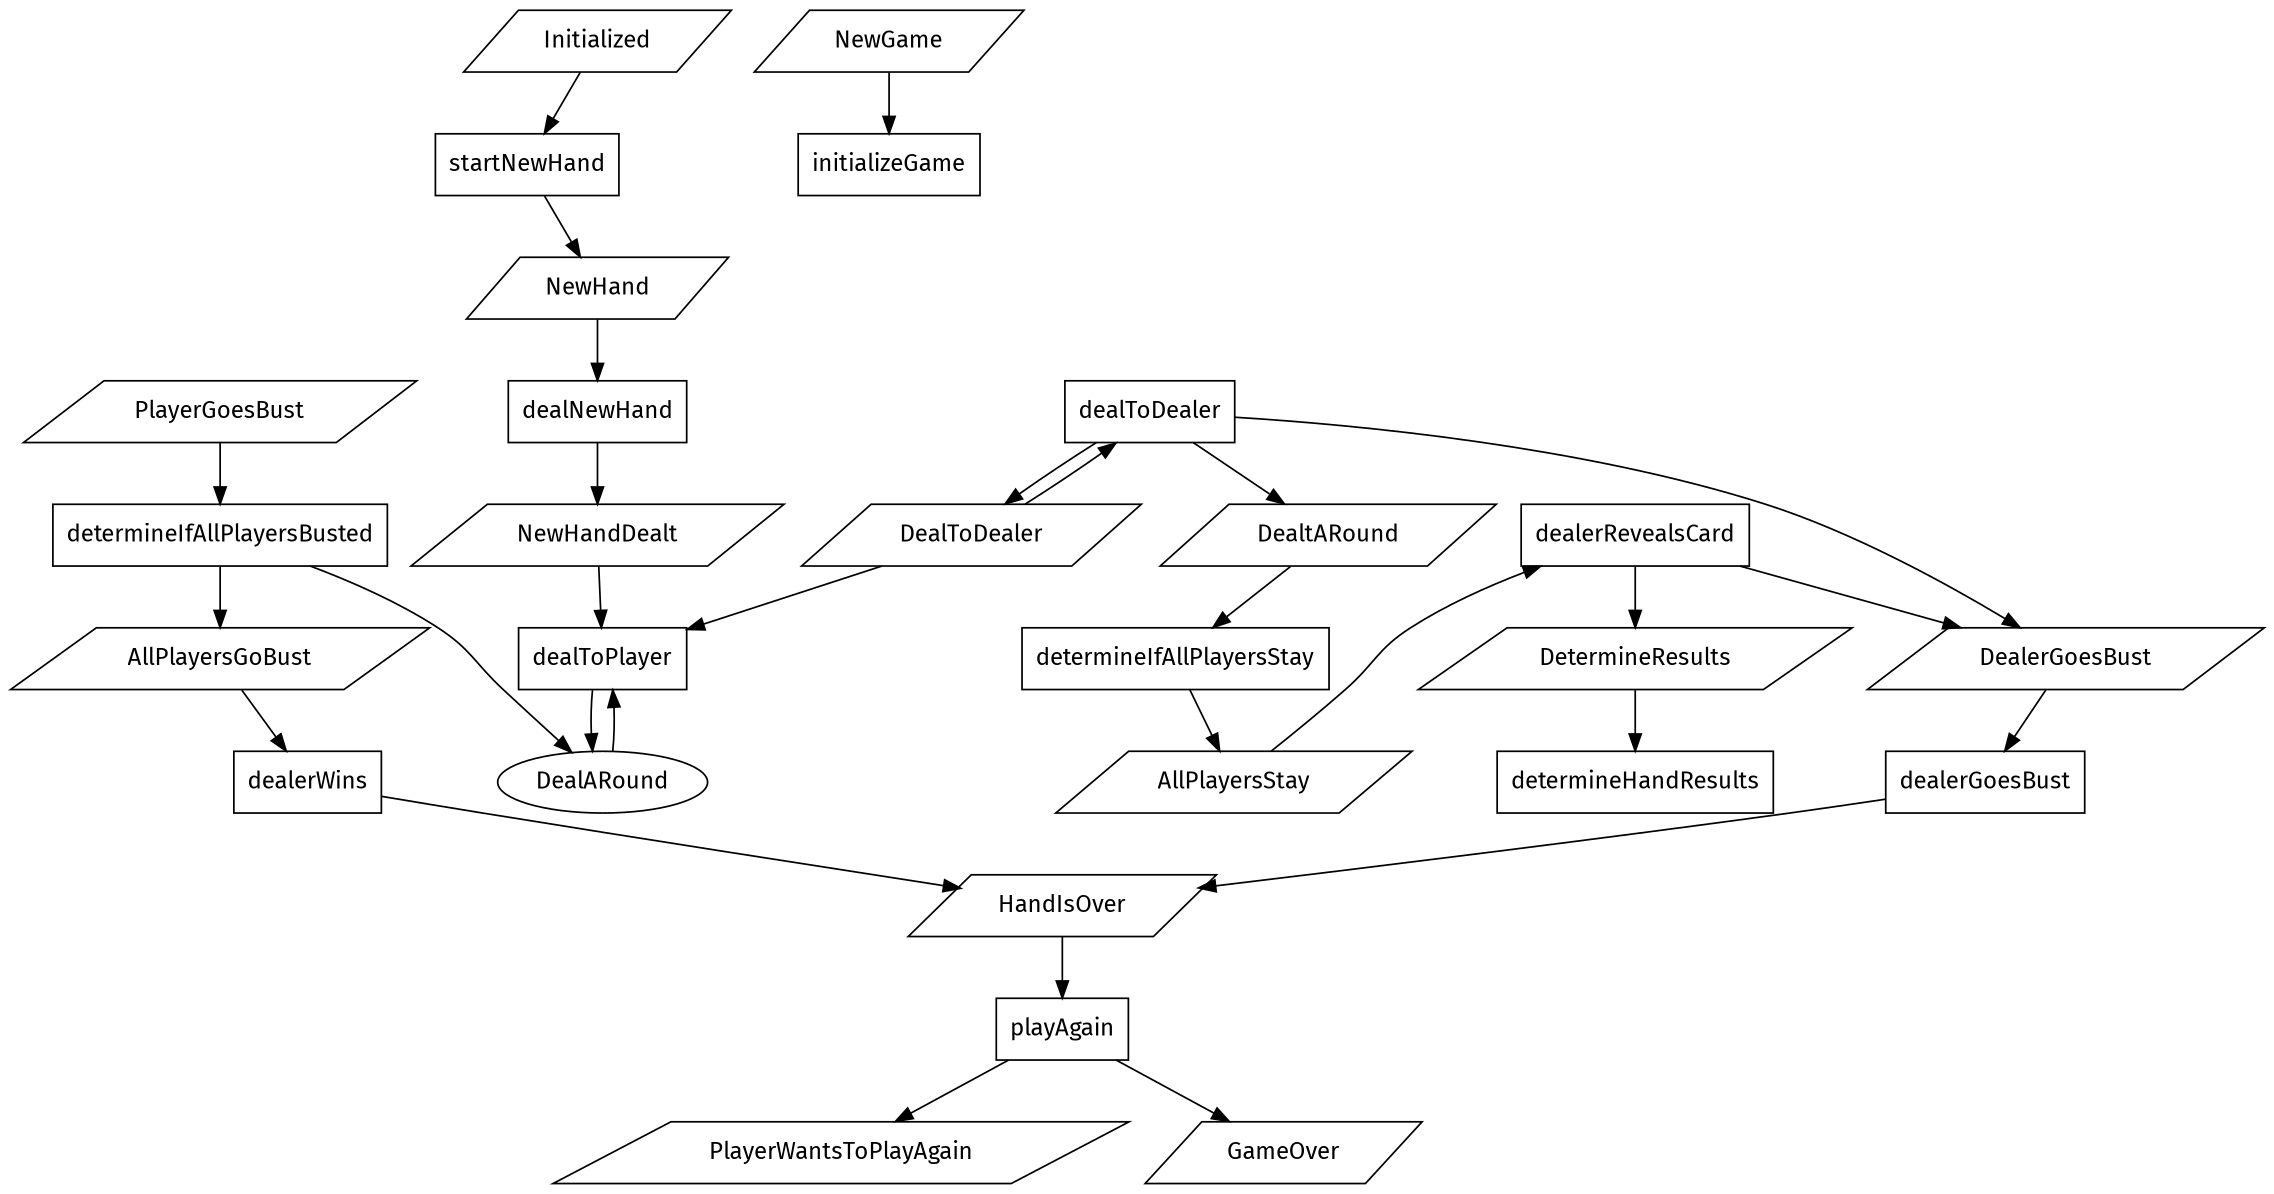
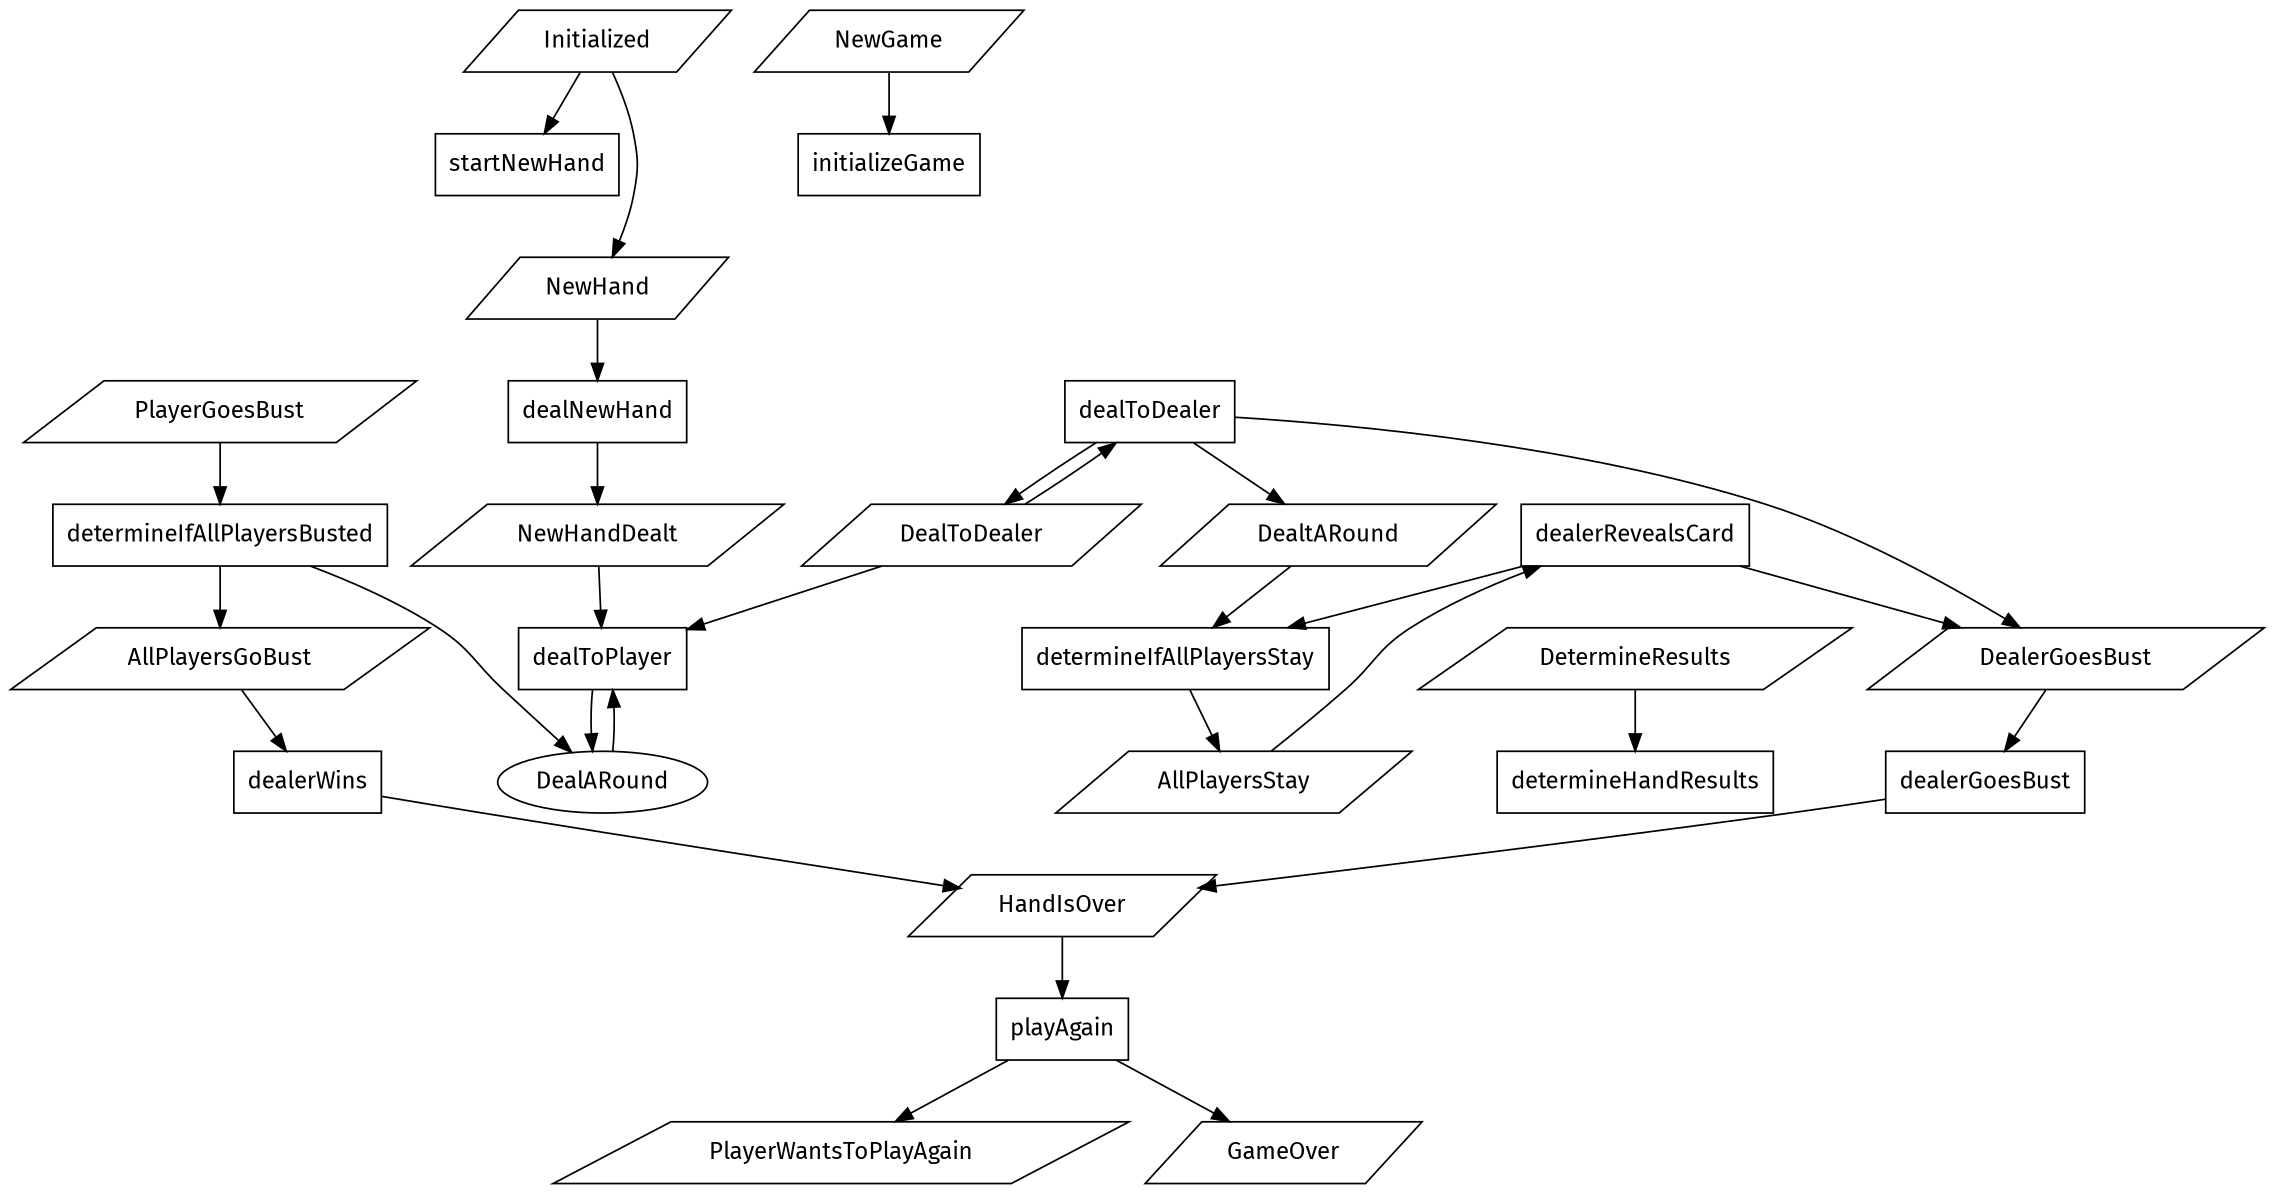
  digraph {
    fontname="Fira Sans"
    node [fontname="Fira Sans" shape=parallelogram]
    edge [fontname="Fira Sans"]
    startNewHand [shape=box]
    NewHand
    playAgain [shape=box]
    HandIsOver
    PlayerWantsToPlayAgain
    GameOver
    determineHandResults [shape=box]
    DetermineResults
    dealerWins [shape=box]
    AllPlayersGoBust
    dealerGoesBust [shape=box]
    DealerGoesBust
    dealerRevealsCard [shape=box]
    AllPlayersStay
    dealToPlayer [shape=box]
    DealARound [shape=""]
    determineIfAllPlayersBusted [shape=box]
    PlayerGoesBust
    determineIfAllPlayersStay [shape=box]
    DealtARound
    DealToDealer
    dealToDealer [shape=box]
    NewHandDealt
    dealNewHand [shape=box]
    Initialized
    initializeGame [shape=box]
    NewGame
-   startNewHand -> NewHand
+   Initialized -> NewHand
    NewHand -> dealNewHand
    playAgain -> PlayerWantsToPlayAgain
    playAgain -> GameOver
    HandIsOver -> playAgain
    DetermineResults -> determineHandResults
    dealerWins -> HandIsOver
    AllPlayersGoBust -> dealerWins
    dealerGoesBust -> HandIsOver
    DealerGoesBust -> dealerGoesBust
-   dealerRevealsCard -> DetermineResults
+   dealerRevealsCard -> determineIfAllPlayersStay
    dealerRevealsCard -> DealerGoesBust
    AllPlayersStay -> dealerRevealsCard
    dealToPlayer -> DealARound
    DealARound -> dealToPlayer
    determineIfAllPlayersBusted -> AllPlayersGoBust
    determineIfAllPlayersBusted -> DealARound
    PlayerGoesBust -> determineIfAllPlayersBusted
    determineIfAllPlayersStay -> AllPlayersStay
    DealtARound -> determineIfAllPlayersStay
    DealToDealer -> dealToPlayer
    DealToDealer -> dealToDealer
    dealToDealer -> DealerGoesBust
    dealToDealer -> DealtARound
    dealToDealer -> DealToDealer
    NewHandDealt -> dealToPlayer
    dealNewHand -> NewHandDealt
    Initialized -> startNewHand
    NewGame -> initializeGame
  }
